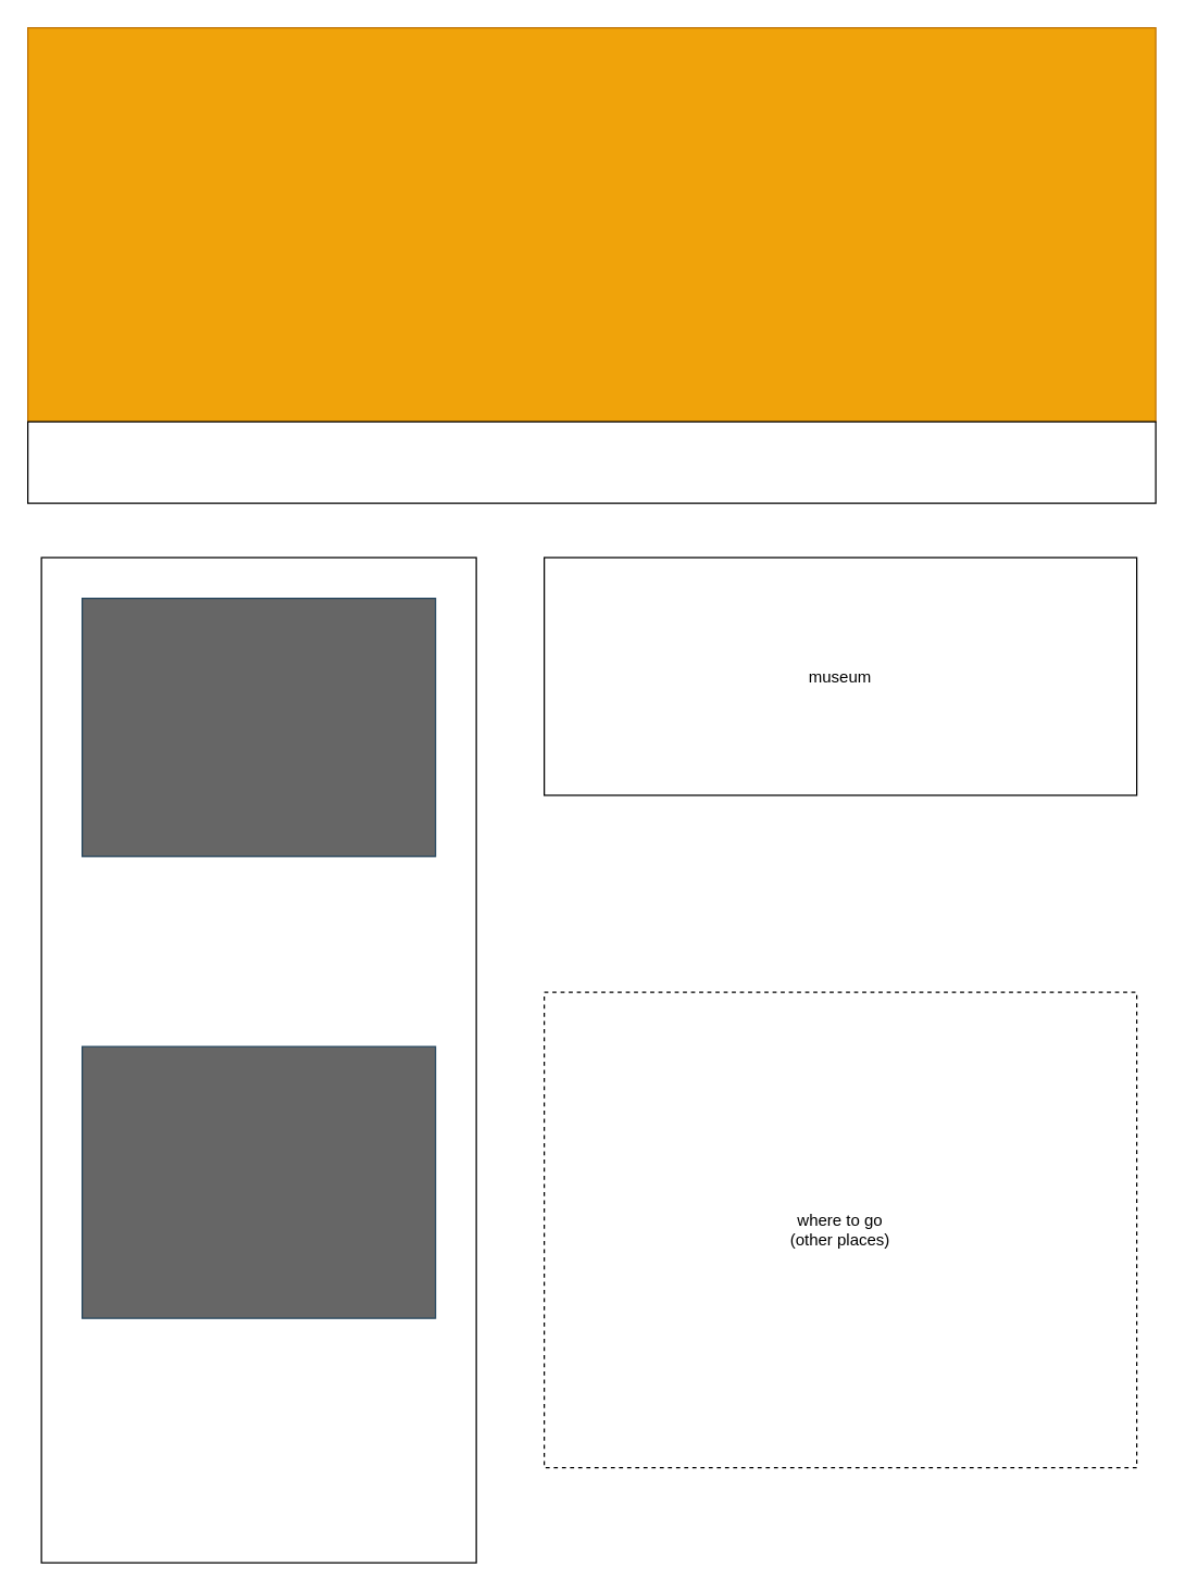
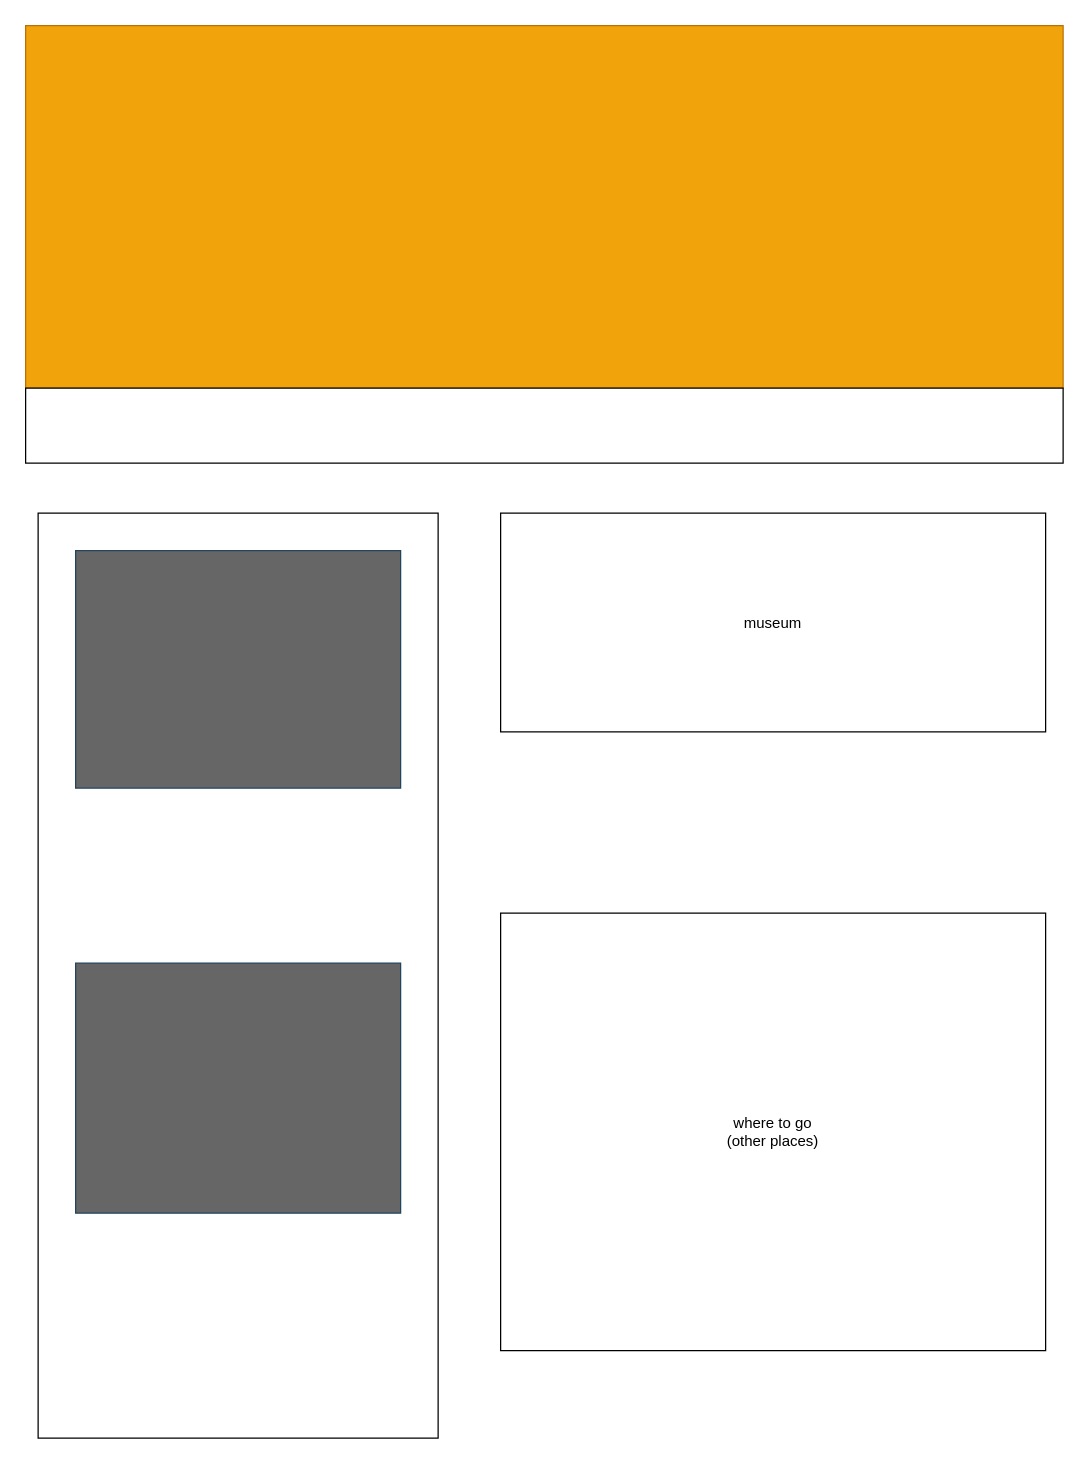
  <mxCell id="0" />
  <mxCell id="1" parent="0" />
  <mxCell id="2" value="" style="rounded=0;whiteSpace=wrap;html=1;fillColor=#f0a30a;fontColor=#000000;strokeColor=#BD7000;" vertex="1" parent="1"><mxGeometry width="830" height="290" as="geometry" x="20" y="20" /></mxCell>
  <mxCell id="3" value="" style="rounded=0;whiteSpace=wrap;html=1;" vertex="1" parent="1"><mxGeometry y="310" width="830" height="60" as="geometry" x="20" /></mxCell>
  <mxCell id="4" value="monuments" style="rounded=0;whiteSpace=wrap;html=1;" vertex="1" parent="1"><mxGeometry x="30" y="410" width="320" height="740" as="geometry" /></mxCell>
  <mxCell id="5" value="museum" style="rounded=0;whiteSpace=wrap;html=1;" vertex="1" parent="1"><mxGeometry x="400" y="410" width="436" height="175" as="geometry" /></mxCell>
- <mxCell id="6" value="where to go&lt;br&gt;(other places)" style="rounded=0;whiteSpace=wrap;html=1;dashed=1;" vertex="1" parent="1"><mxGeometry x="400" y="730" width="436" height="350" as="geometry" /></mxCell>
+ <mxCell id="6" value="where to go&lt;br&gt;(other places)" style="rounded=0;whiteSpace=wrap;html=1;" vertex="1" parent="1"><mxGeometry x="400" y="730" width="436" height="350" as="geometry" /></mxCell>
  <mxCell id="7" value="" style="rounded=0;whiteSpace=wrap;html=1;fillColor=#666666;strokeColor=#23445d;" vertex="1" parent="1"><mxGeometry x="60" y="440" width="260" height="190" as="geometry" /></mxCell>
  <mxCell id="8" value="" style="rounded=0;whiteSpace=wrap;html=1;fillColor=#666666;strokeColor=#23445d;" vertex="1" parent="1"><mxGeometry x="60" y="770" width="260" height="200" as="geometry" /></mxCell>
